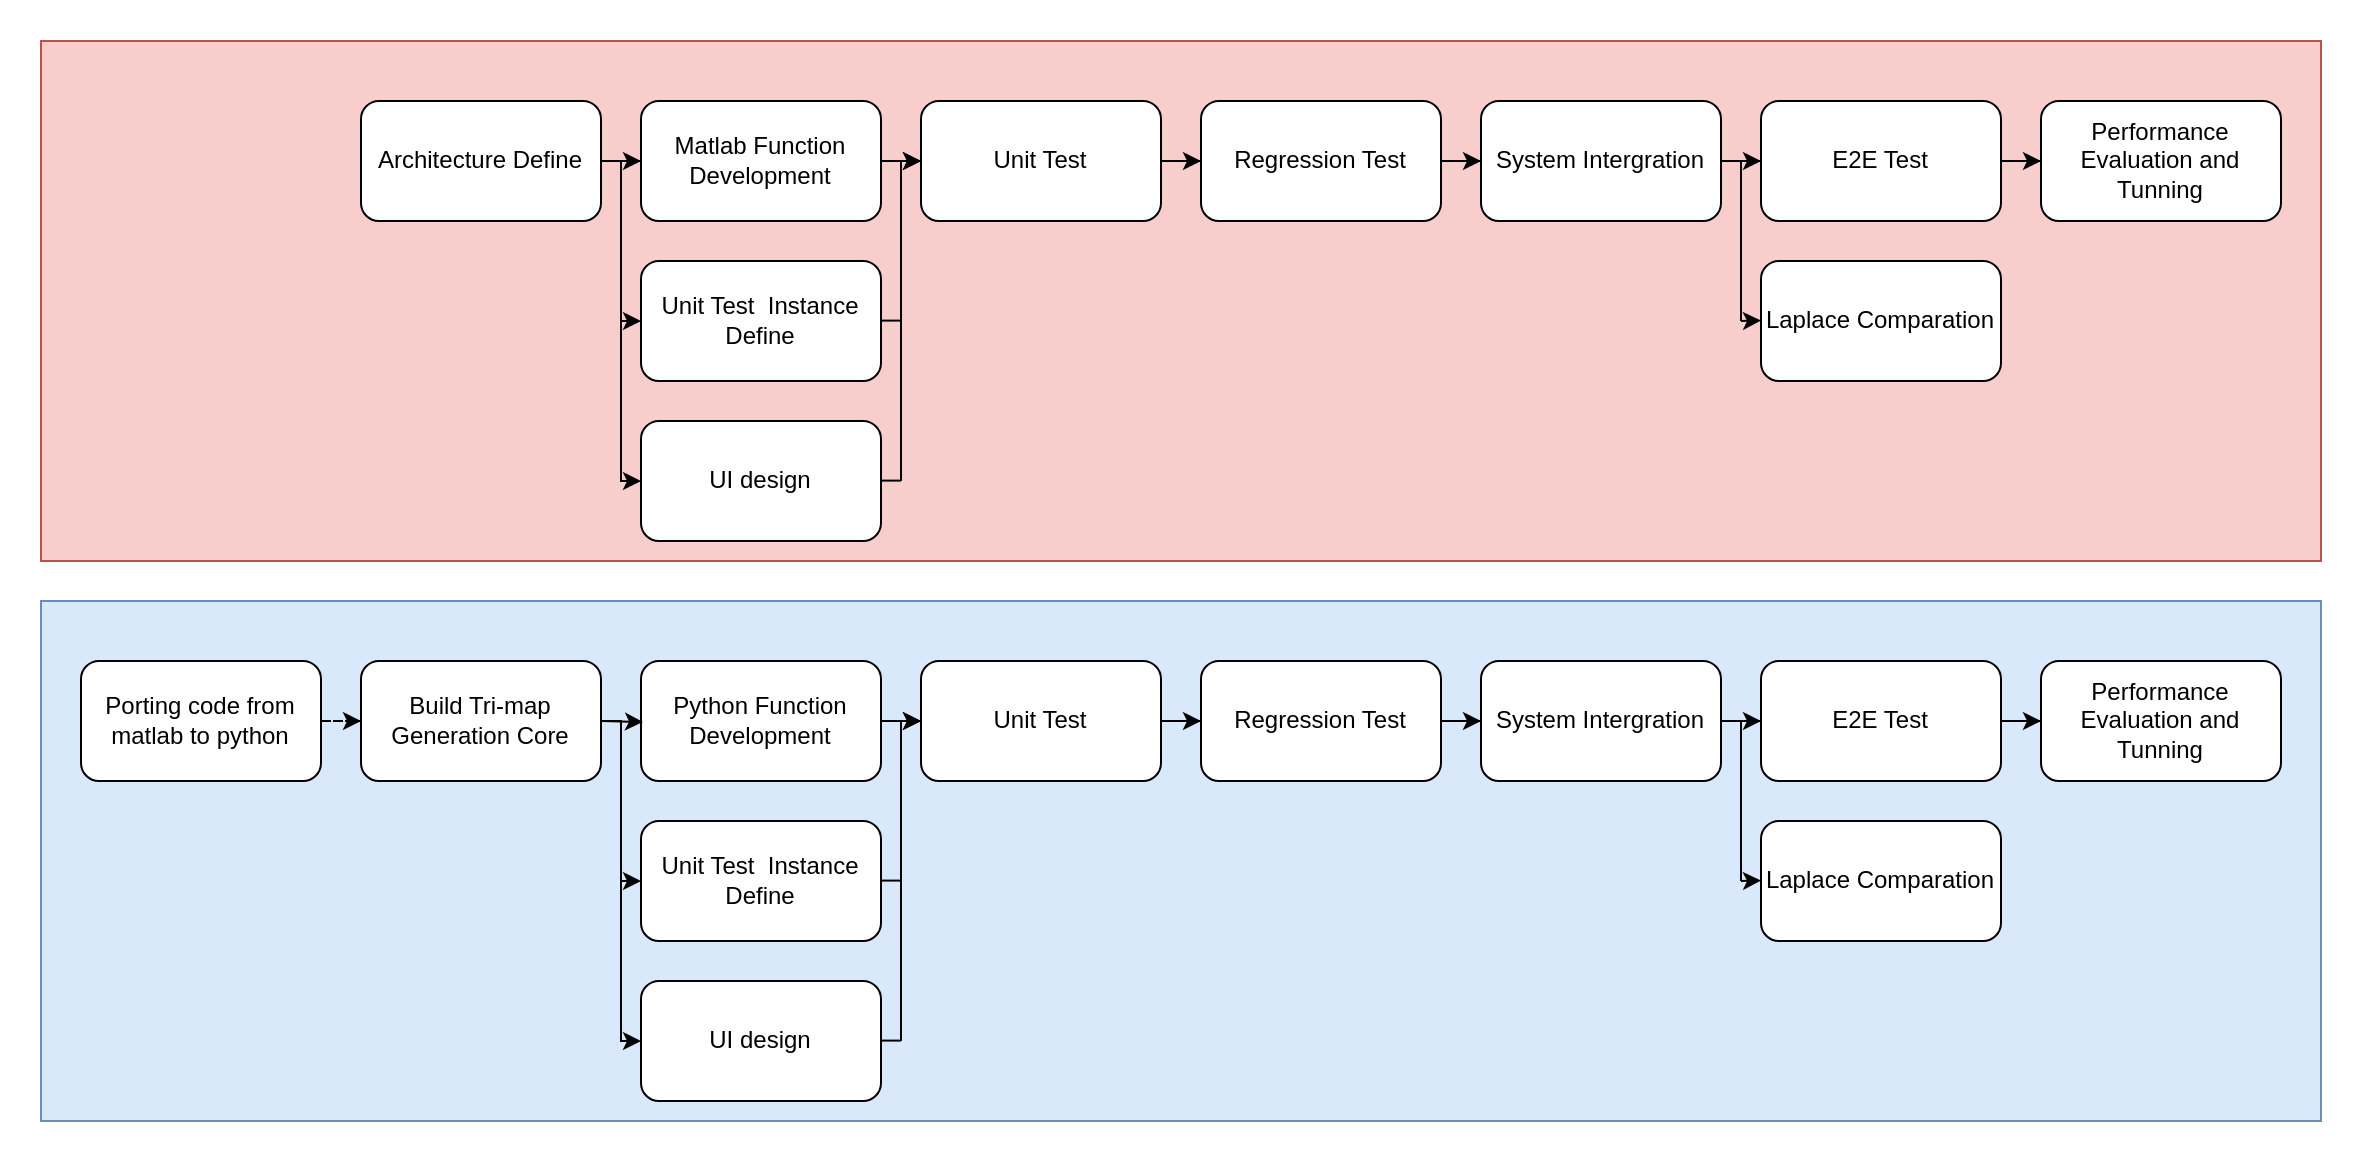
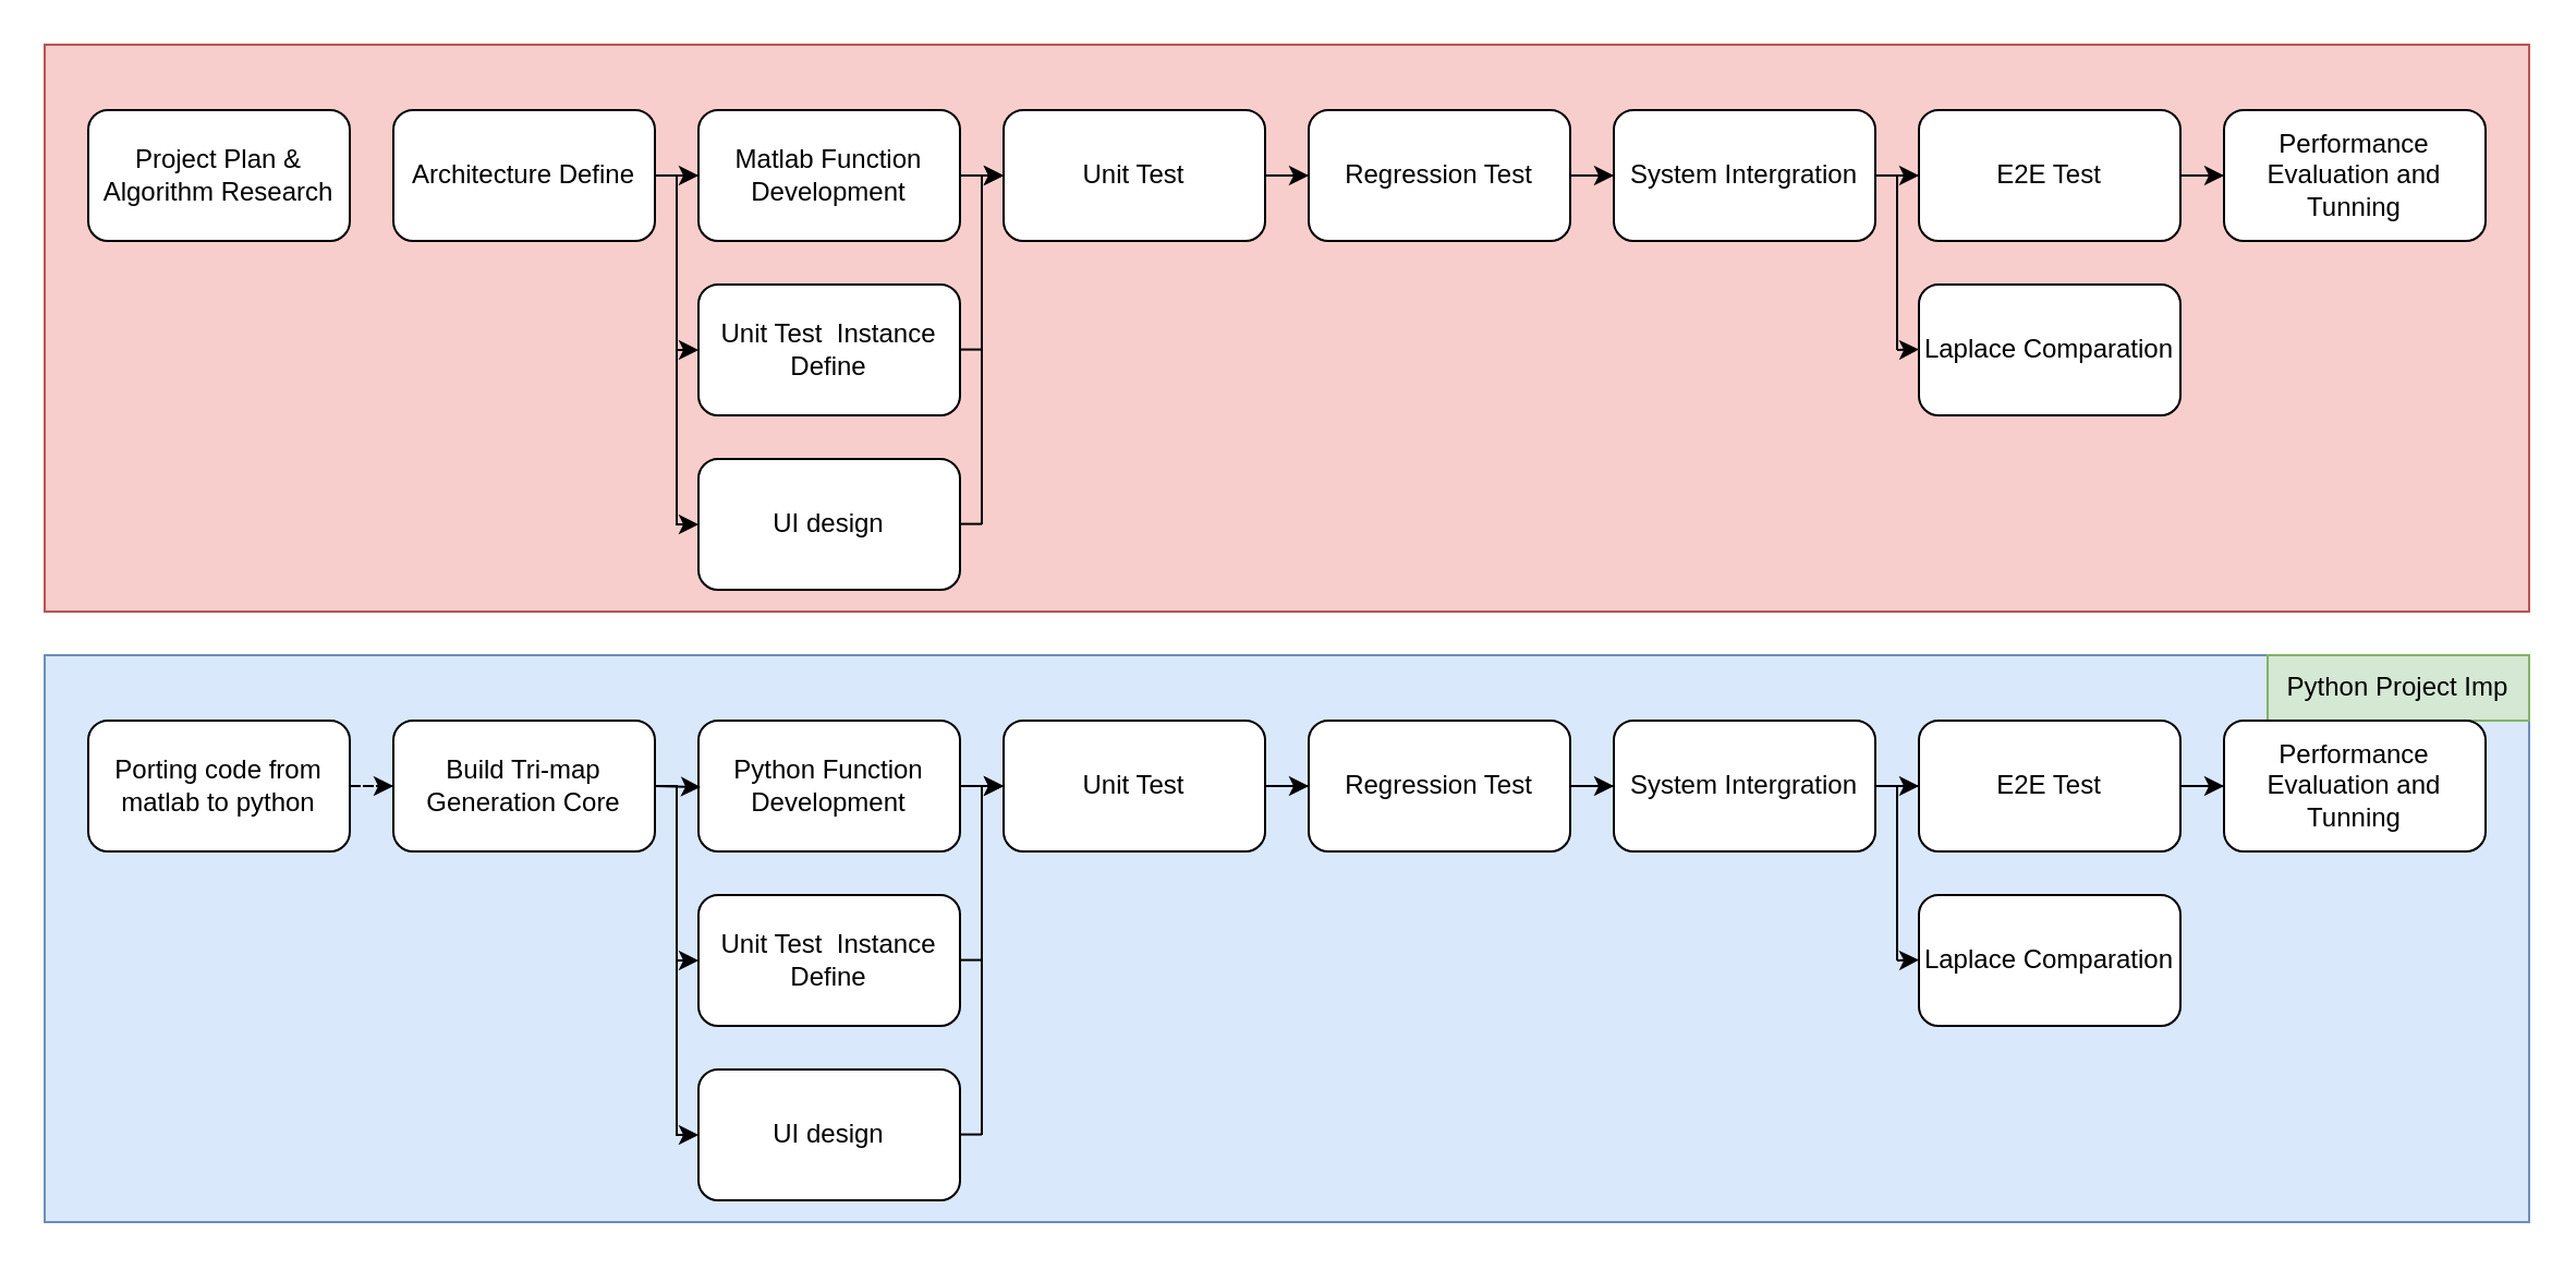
  <mxCell id="0" />
  <mxCell id="1" parent="0" />
  <mxCell id="2" value="" style="rounded=0;whiteSpace=wrap;html=1;fillColor=#f8cecc;strokeColor=#b85450;" vertex="1" parent="1"><mxGeometry x="20" y="20" width="1140" height="260" as="geometry" /></mxCell>
+ <mxCell id="3" value="Project Plan &amp;amp;&lt;br&gt;Algorithm Research" style="rounded=1;whiteSpace=wrap;html=1;" vertex="1" parent="1"><mxGeometry x="40" y="50" width="120" height="60" as="geometry" /></mxCell>
  <mxCell id="4" value="" style="edgeStyle=orthogonalEdgeStyle;rounded=0;orthogonalLoop=1;jettySize=auto;html=1;" edge="1" parent="1" source="5" target="11"><mxGeometry relative="1" as="geometry" /></mxCell>
  <mxCell id="5" value="Matlab Function&lt;br&gt;Development" style="rounded=1;whiteSpace=wrap;html=1;" vertex="1" parent="1"><mxGeometry x="320" y="50" width="120" height="60" as="geometry" /></mxCell>
  <mxCell id="6" value="Unit Test&amp;nbsp; Instance Define" style="rounded=1;whiteSpace=wrap;html=1;" vertex="1" parent="1"><mxGeometry x="320" y="130" width="120" height="60" as="geometry" /></mxCell>
  <mxCell id="7" value="" style="edgeStyle=orthogonalEdgeStyle;rounded=0;orthogonalLoop=1;jettySize=auto;html=1;" edge="1" parent="1" source="9" target="5"><mxGeometry relative="1" as="geometry" /></mxCell>
  <mxCell id="8" style="edgeStyle=orthogonalEdgeStyle;rounded=0;orthogonalLoop=1;jettySize=auto;html=1;entryX=0;entryY=0.5;entryDx=0;entryDy=0;exitX=1;exitY=0.5;exitDx=0;exitDy=0;" edge="1" parent="1" source="9" target="6"><mxGeometry relative="1" as="geometry"><Array as="points"><mxPoint x="310" y="80" /><mxPoint x="310" y="160" /></Array></mxGeometry></mxCell>
  <mxCell id="9" value="Architecture Define" style="rounded=1;whiteSpace=wrap;html=1;" vertex="1" parent="1"><mxGeometry x="180" y="50" width="120" height="60" as="geometry" /></mxCell>
  <mxCell id="10" value="" style="edgeStyle=orthogonalEdgeStyle;rounded=0;orthogonalLoop=1;jettySize=auto;html=1;" edge="1" parent="1" source="11" target="13"><mxGeometry relative="1" as="geometry" /></mxCell>
  <mxCell id="11" value="Unit Test" style="rounded=1;whiteSpace=wrap;html=1;" vertex="1" parent="1"><mxGeometry x="460" y="50" width="120" height="60" as="geometry" /></mxCell>
  <mxCell id="12" value="" style="edgeStyle=orthogonalEdgeStyle;rounded=0;orthogonalLoop=1;jettySize=auto;html=1;" edge="1" parent="1" source="13" target="21"><mxGeometry relative="1" as="geometry" /></mxCell>
  <mxCell id="13" value="Regression Test" style="rounded=1;whiteSpace=wrap;html=1;" vertex="1" parent="1"><mxGeometry x="600" y="50" width="120" height="60" as="geometry" /></mxCell>
  <mxCell id="14" style="edgeStyle=orthogonalEdgeStyle;rounded=0;orthogonalLoop=1;jettySize=auto;html=1;exitX=0;exitY=0.5;exitDx=0;exitDy=0;endArrow=none;endFill=0;startArrow=classic;startFill=1;" edge="1" parent="1" source="15"><mxGeometry relative="1" as="geometry"><mxPoint x="310" y="160" as="targetPoint" /><Array as="points"><mxPoint x="310" y="240" /></Array></mxGeometry></mxCell>
  <mxCell id="15" value="UI design" style="rounded=1;whiteSpace=wrap;html=1;" vertex="1" parent="1"><mxGeometry x="320" y="210" width="120" height="60" as="geometry" /></mxCell>
  <mxCell id="16" value="" style="edgeStyle=orthogonalEdgeStyle;rounded=0;orthogonalLoop=1;jettySize=auto;html=1;" edge="1" parent="1"><mxGeometry relative="1" as="geometry"><mxPoint x="440" y="80" as="sourcePoint" /><mxPoint x="460" y="80" as="targetPoint" /></mxGeometry></mxCell>
  <mxCell id="17" value="" style="endArrow=none;html=1;rounded=0;" edge="1" parent="1"><mxGeometry width="50" height="50" relative="1" as="geometry"><mxPoint x="440" y="159.8" as="sourcePoint" /><mxPoint x="450" y="159.8" as="targetPoint" /></mxGeometry></mxCell>
  <mxCell id="18" value="" style="endArrow=none;html=1;rounded=0;" edge="1" parent="1"><mxGeometry width="50" height="50" relative="1" as="geometry"><mxPoint x="440" y="239.8" as="sourcePoint" /><mxPoint x="450" y="239.8" as="targetPoint" /></mxGeometry></mxCell>
  <mxCell id="19" value="" style="endArrow=none;html=1;rounded=0;" edge="1" parent="1"><mxGeometry width="50" height="50" relative="1" as="geometry"><mxPoint x="450" y="80" as="sourcePoint" /><mxPoint x="450" y="240" as="targetPoint" /></mxGeometry></mxCell>
  <mxCell id="20" value="" style="edgeStyle=orthogonalEdgeStyle;rounded=0;orthogonalLoop=1;jettySize=auto;html=1;" edge="1" parent="1" source="21" target="23"><mxGeometry relative="1" as="geometry" /></mxCell>
  <mxCell id="21" value="System Intergration" style="rounded=1;whiteSpace=wrap;html=1;" vertex="1" parent="1"><mxGeometry x="740" y="50" width="120" height="60" as="geometry" /></mxCell>
  <mxCell id="22" value="" style="edgeStyle=orthogonalEdgeStyle;rounded=0;orthogonalLoop=1;jettySize=auto;html=1;" edge="1" parent="1" source="23" target="54"><mxGeometry relative="1" as="geometry" /></mxCell>
  <mxCell id="23" value="E2E Test" style="rounded=1;whiteSpace=wrap;html=1;" vertex="1" parent="1"><mxGeometry x="880" y="50" width="120" height="60" as="geometry" /></mxCell>
  <mxCell id="24" value="Laplace Comparation" style="rounded=1;whiteSpace=wrap;html=1;" vertex="1" parent="1"><mxGeometry x="880" y="130" width="120" height="60" as="geometry" /></mxCell>
  <mxCell id="25" value="" style="endArrow=classic;html=1;rounded=0;" edge="1" parent="1"><mxGeometry width="50" height="50" relative="1" as="geometry"><mxPoint x="870" y="160" as="sourcePoint" /><mxPoint x="880" y="159.8" as="targetPoint" /></mxGeometry></mxCell>
  <mxCell id="26" value="" style="endArrow=none;html=1;rounded=0;" edge="1" parent="1"><mxGeometry width="50" height="50" relative="1" as="geometry"><mxPoint x="870" y="160" as="sourcePoint" /><mxPoint x="870" y="80" as="targetPoint" /></mxGeometry></mxCell>
  <mxCell id="27" value="" style="rounded=0;whiteSpace=wrap;html=1;fillColor=#dae8fc;strokeColor=#6c8ebf;" vertex="1" parent="1"><mxGeometry x="20" y="300" width="1140" height="260" as="geometry" /></mxCell>
  <mxCell id="28" value="" style="edgeStyle=orthogonalEdgeStyle;rounded=0;orthogonalLoop=1;jettySize=auto;html=1;dashed=1;" edge="1" parent="1" source="29" target="53"><mxGeometry relative="1" as="geometry" /></mxCell>
  <mxCell id="29" value="Porting code from matlab to python" style="rounded=1;whiteSpace=wrap;html=1;" vertex="1" parent="1"><mxGeometry x="40" y="330" width="120" height="60" as="geometry" /></mxCell>
  <mxCell id="30" value="" style="edgeStyle=orthogonalEdgeStyle;rounded=0;orthogonalLoop=1;jettySize=auto;html=1;" edge="1" source="31" target="36" parent="1"><mxGeometry relative="1" as="geometry" /></mxCell>
  <mxCell id="31" value="Python Function&lt;br&gt;Development" style="rounded=1;whiteSpace=wrap;html=1;" vertex="1" parent="1"><mxGeometry x="320" y="330" width="120" height="60" as="geometry" /></mxCell>
  <mxCell id="32" value="Unit Test&amp;nbsp; Instance Define" style="rounded=1;whiteSpace=wrap;html=1;" vertex="1" parent="1"><mxGeometry x="320" y="410" width="120" height="60" as="geometry" /></mxCell>
  <mxCell id="33" value="" style="edgeStyle=orthogonalEdgeStyle;rounded=0;orthogonalLoop=1;jettySize=auto;html=1;" edge="1" target="31" parent="1"><mxGeometry relative="1" as="geometry"><mxPoint x="300" y="360" as="sourcePoint" /></mxGeometry></mxCell>
  <mxCell id="34" style="edgeStyle=orthogonalEdgeStyle;rounded=0;orthogonalLoop=1;jettySize=auto;html=1;entryX=0;entryY=0.5;entryDx=0;entryDy=0;exitX=1;exitY=0.5;exitDx=0;exitDy=0;" edge="1" target="32" parent="1"><mxGeometry relative="1" as="geometry"><mxPoint x="300" y="360" as="sourcePoint" /><Array as="points"><mxPoint x="310" y="360" /><mxPoint x="310" y="440" /></Array></mxGeometry></mxCell>
  <mxCell id="35" value="" style="edgeStyle=orthogonalEdgeStyle;rounded=0;orthogonalLoop=1;jettySize=auto;html=1;" edge="1" source="36" target="38" parent="1"><mxGeometry relative="1" as="geometry" /></mxCell>
  <mxCell id="36" value="Unit Test" style="rounded=1;whiteSpace=wrap;html=1;" vertex="1" parent="1"><mxGeometry x="460" y="330" width="120" height="60" as="geometry" /></mxCell>
  <mxCell id="37" value="" style="edgeStyle=orthogonalEdgeStyle;rounded=0;orthogonalLoop=1;jettySize=auto;html=1;" edge="1" source="38" target="46" parent="1"><mxGeometry relative="1" as="geometry" /></mxCell>
  <mxCell id="38" value="Regression Test" style="rounded=1;whiteSpace=wrap;html=1;" vertex="1" parent="1"><mxGeometry x="600" y="330" width="120" height="60" as="geometry" /></mxCell>
  <mxCell id="39" style="edgeStyle=orthogonalEdgeStyle;rounded=0;orthogonalLoop=1;jettySize=auto;html=1;exitX=0;exitY=0.5;exitDx=0;exitDy=0;endArrow=none;endFill=0;startArrow=classic;startFill=1;" edge="1" source="40" parent="1"><mxGeometry relative="1" as="geometry"><mxPoint x="310" y="440" as="targetPoint" /><Array as="points"><mxPoint x="310" y="520" /></Array></mxGeometry></mxCell>
  <mxCell id="40" value="UI design" style="rounded=1;whiteSpace=wrap;html=1;" vertex="1" parent="1"><mxGeometry x="320" y="490" width="120" height="60" as="geometry" /></mxCell>
  <mxCell id="41" value="" style="edgeStyle=orthogonalEdgeStyle;rounded=0;orthogonalLoop=1;jettySize=auto;html=1;" edge="1" parent="1"><mxGeometry relative="1" as="geometry"><mxPoint x="440" y="360" as="sourcePoint" /><mxPoint x="460" y="360" as="targetPoint" /></mxGeometry></mxCell>
  <mxCell id="42" value="" style="endArrow=none;html=1;rounded=0;" edge="1" parent="1"><mxGeometry width="50" height="50" relative="1" as="geometry"><mxPoint x="440" y="439.8" as="sourcePoint" /><mxPoint x="450" y="439.8" as="targetPoint" /></mxGeometry></mxCell>
  <mxCell id="43" value="" style="endArrow=none;html=1;rounded=0;" edge="1" parent="1"><mxGeometry width="50" height="50" relative="1" as="geometry"><mxPoint x="440" y="519.8" as="sourcePoint" /><mxPoint x="450" y="519.8" as="targetPoint" /></mxGeometry></mxCell>
  <mxCell id="44" value="" style="endArrow=none;html=1;rounded=0;" edge="1" parent="1"><mxGeometry width="50" height="50" relative="1" as="geometry"><mxPoint x="450" y="360" as="sourcePoint" /><mxPoint x="450" y="520" as="targetPoint" /></mxGeometry></mxCell>
  <mxCell id="45" value="" style="edgeStyle=orthogonalEdgeStyle;rounded=0;orthogonalLoop=1;jettySize=auto;html=1;" edge="1" source="46" target="48" parent="1"><mxGeometry relative="1" as="geometry" /></mxCell>
  <mxCell id="46" value="System Intergration" style="rounded=1;whiteSpace=wrap;html=1;" vertex="1" parent="1"><mxGeometry x="740" y="330" width="120" height="60" as="geometry" /></mxCell>
  <mxCell id="47" value="" style="edgeStyle=orthogonalEdgeStyle;rounded=0;orthogonalLoop=1;jettySize=auto;html=1;" edge="1" parent="1" source="48" target="55"><mxGeometry relative="1" as="geometry" /></mxCell>
  <mxCell id="48" value="E2E Test" style="rounded=1;whiteSpace=wrap;html=1;" vertex="1" parent="1"><mxGeometry x="880" y="330" width="120" height="60" as="geometry" /></mxCell>
  <mxCell id="49" value="Laplace Comparation" style="rounded=1;whiteSpace=wrap;html=1;" vertex="1" parent="1"><mxGeometry x="880" y="410" width="120" height="60" as="geometry" /></mxCell>
  <mxCell id="50" value="" style="endArrow=classic;html=1;rounded=0;" edge="1" parent="1"><mxGeometry width="50" height="50" relative="1" as="geometry"><mxPoint x="870" y="440" as="sourcePoint" /><mxPoint x="880" y="439.8" as="targetPoint" /></mxGeometry></mxCell>
  <mxCell id="51" value="" style="endArrow=none;html=1;rounded=0;" edge="1" parent="1"><mxGeometry width="50" height="50" relative="1" as="geometry"><mxPoint x="870" y="440" as="sourcePoint" /><mxPoint x="870" y="360" as="targetPoint" /></mxGeometry></mxCell>
+ <mxCell id="52" value="Python Project Imp" style="rounded=0;whiteSpace=wrap;html=1;fillColor=#d5e8d4;strokeColor=#82b366;" vertex="1" parent="1"><mxGeometry x="1040" y="300" width="120" height="30" as="geometry" /></mxCell>
  <mxCell id="53" value="Build Tri-map&lt;br&gt;Generation Core" style="rounded=1;whiteSpace=wrap;html=1;" vertex="1" parent="1"><mxGeometry x="180" y="330" width="120" height="60" as="geometry" /></mxCell>
  <mxCell id="54" value="Performance Evaluation and Tunning" style="rounded=1;whiteSpace=wrap;html=1;" vertex="1" parent="1"><mxGeometry x="1020" y="50" width="120" height="60" as="geometry" /></mxCell>
  <mxCell id="55" value="Performance Evaluation and Tunning" style="rounded=1;whiteSpace=wrap;html=1;" vertex="1" parent="1"><mxGeometry x="1020" y="330" width="120" height="60" as="geometry" /></mxCell>
